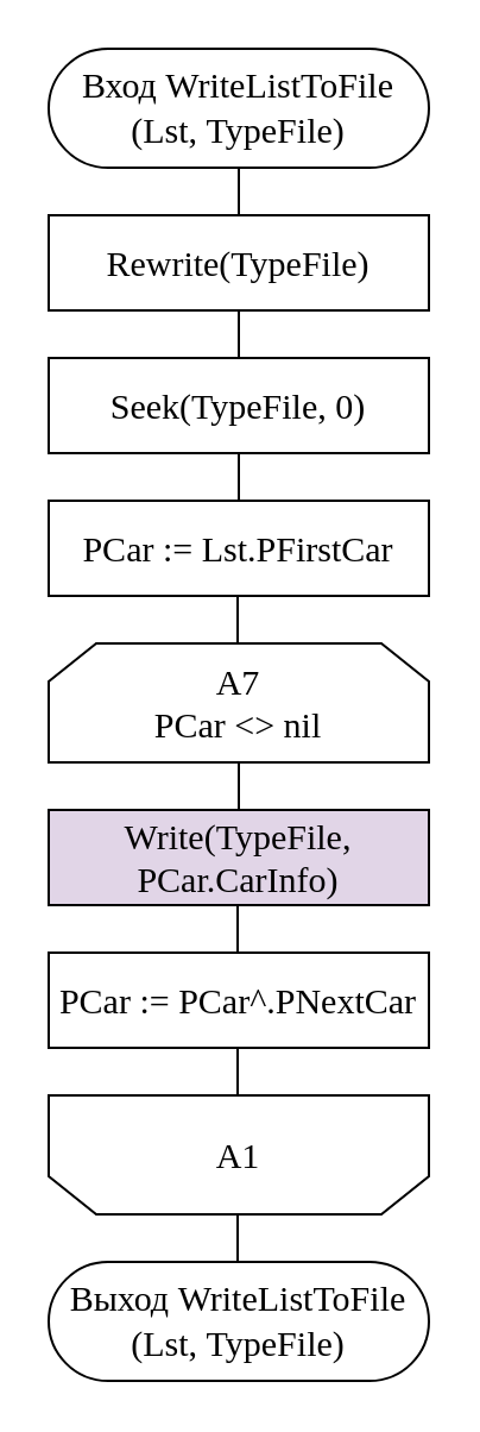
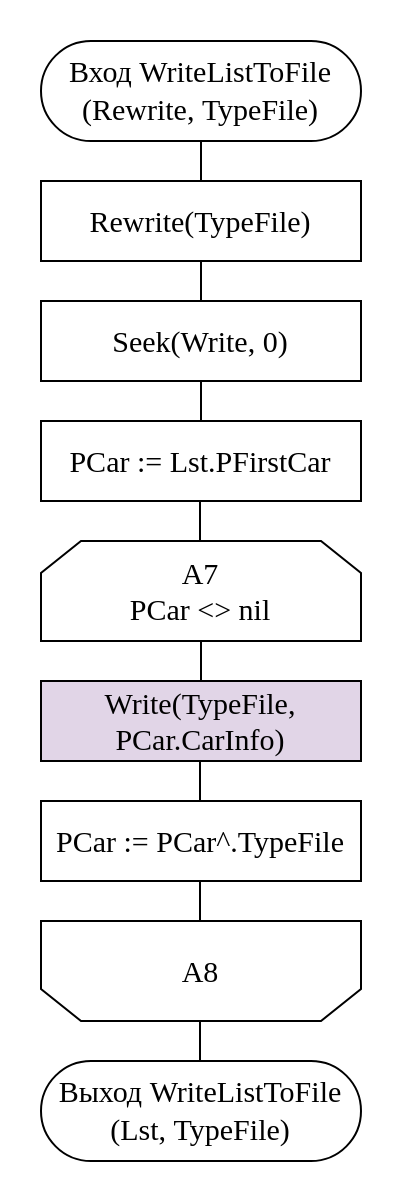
  <mxCell id="0" />
  <mxCell id="1" parent="0" />
- <mxCell id="2" value="Вход&amp;nbsp;&lt;span lang=&quot;EN-US&quot; style=&quot;font-size: 15px; line-height: 115%;&quot;&gt;WriteListToFile&lt;/span&gt;&lt;span style=&quot;font-size: 15px; line-height: 115%;&quot;&gt; &lt;br style=&quot;font-size: 15px;&quot;&gt;(&lt;/span&gt;&lt;span lang=&quot;EN-US&quot; style=&quot;font-size: 15px; line-height: 115%;&quot;&gt;Lst&lt;/span&gt;&lt;span style=&quot;font-size: 15px; line-height: 115%;&quot;&gt;, &lt;/span&gt;&lt;span lang=&quot;EN-US&quot; style=&quot;font-size: 15px; line-height: 115%;&quot;&gt;TypeFile&lt;/span&gt;&lt;span style=&quot;font-size: 15px; line-height: 115%;&quot;&gt;)&lt;/span&gt;" style="rounded=1;whiteSpace=wrap;html=1;fontSize=15;arcSize=50;fontFamily=Times New Roman;" vertex="1" parent="1"><mxGeometry x="20" y="20" width="160" height="50" as="geometry" /></mxCell>
+ <mxCell id="2" value="Вход&amp;nbsp;&lt;span lang=&quot;EN-US&quot; style=&quot;font-size: 15px; line-height: 115%;&quot;&gt;WriteListToFile&lt;/span&gt;&lt;span style=&quot;font-size: 15px; line-height: 115%;&quot;&gt; &lt;br style=&quot;font-size: 15px;&quot;&gt;(&lt;/span&gt;&lt;span lang=&quot;EN-US&quot; style=&quot;font-size: 15px; line-height: 115%;&quot;&gt;Rewrite&lt;/span&gt;&lt;span style=&quot;font-size: 15px; line-height: 115%;&quot;&gt;, &lt;/span&gt;&lt;span lang=&quot;EN-US&quot; style=&quot;font-size: 15px; line-height: 115%;&quot;&gt;TypeFile&lt;/span&gt;&lt;span style=&quot;font-size: 15px; line-height: 115%;&quot;&gt;)&lt;/span&gt;" style="rounded=1;whiteSpace=wrap;html=1;fontSize=15;arcSize=50;fontFamily=Times New Roman;" vertex="1" parent="1"><mxGeometry x="20" y="20" width="160" height="50" as="geometry" /></mxCell>
  <mxCell id="3" value="" style="endArrow=none;html=1;fontFamily=Times New Roman;fontSize=15;rounded=0;" edge="1" parent="1"><mxGeometry width="50" height="50" relative="1" as="geometry"><mxPoint x="100" y="90" as="sourcePoint" /><mxPoint x="100" y="70" as="targetPoint" /></mxGeometry></mxCell>
  <mxCell id="4" value="Rewrite(TypeFile)" style="rounded=0;whiteSpace=wrap;html=1;fontSize=15;fontFamily=Times New Roman;" vertex="1" parent="1"><mxGeometry x="20" y="90" width="160" height="40" as="geometry" /></mxCell>
  <mxCell id="5" value="" style="endArrow=none;html=1;fontFamily=Times New Roman;fontSize=15;rounded=0;" edge="1" parent="1"><mxGeometry width="50" height="50" relative="1" as="geometry"><mxPoint x="99.5" y="270" as="sourcePoint" /><mxPoint x="99.5" y="250" as="targetPoint" /></mxGeometry></mxCell>
  <mxCell id="6" value="Write(TypeFile, PCar.CarInfo)" style="rounded=0;whiteSpace=wrap;html=1;fontSize=15;fontFamily=Times New Roman;fillColor=#e1d5e7;" vertex="1" parent="1"><mxGeometry x="20" y="340" width="160" height="40" as="geometry" /></mxCell>
  <mxCell id="7" value="" style="endArrow=none;html=1;fontFamily=Times New Roman;fontSize=15;rounded=0;" edge="1" parent="1"><mxGeometry width="50" height="50" relative="1" as="geometry"><mxPoint x="99.5" y="460" as="sourcePoint" /><mxPoint x="99.5" y="440" as="targetPoint" /></mxGeometry></mxCell>
  <mxCell id="8" value="" style="endArrow=none;html=1;fontFamily=Times New Roman;fontSize=15;rounded=0;" edge="1" parent="1"><mxGeometry width="50" height="50" relative="1" as="geometry"><mxPoint x="99.5" y="400" as="sourcePoint" /><mxPoint x="99.5" y="380" as="targetPoint" /></mxGeometry></mxCell>
  <mxCell id="9" value="" style="endArrow=none;html=1;fontFamily=Times New Roman;fontSize=15;rounded=0;" edge="1" parent="1"><mxGeometry width="50" height="50" relative="1" as="geometry"><mxPoint x="99.5" y="530" as="sourcePoint" /><mxPoint x="99.5" y="510" as="targetPoint" /></mxGeometry></mxCell>
  <mxCell id="10" value="А7&lt;br style=&quot;font-size: 15px;&quot;&gt;PCar &amp;lt;&amp;gt; nil" style="shape=loopLimit;whiteSpace=wrap;html=1;fontSize=15;rounded=0;fontFamily=Times New Roman;" vertex="1" parent="1"><mxGeometry x="20" y="270" width="160" height="50" as="geometry" /></mxCell>
  <mxCell id="11" value="" style="endArrow=none;html=1;fontFamily=Times New Roman;fontSize=15;rounded=0;" edge="1" parent="1"><mxGeometry width="50" height="50" relative="1" as="geometry"><mxPoint x="100" y="340" as="sourcePoint" /><mxPoint x="100" y="320" as="targetPoint" /></mxGeometry></mxCell>
- <mxCell id="12" value="А1" style="shape=loopLimit;whiteSpace=wrap;html=1;fontSize=15;flipV=1;rounded=0;fontFamily=Times New Roman;" vertex="1" parent="1"><mxGeometry x="20" y="460" width="160" height="50" as="geometry" /></mxCell>
+ <mxCell id="12" value="А8" style="shape=loopLimit;whiteSpace=wrap;html=1;fontSize=15;flipV=1;rounded=0;fontFamily=Times New Roman;" vertex="1" parent="1"><mxGeometry x="20" y="460" width="160" height="50" as="geometry" /></mxCell>
  <mxCell id="13" value="" style="endArrow=none;html=1;fontFamily=Times New Roman;fontSize=15;rounded=0;" edge="1" parent="1"><mxGeometry width="50" height="50" relative="1" as="geometry"><mxPoint x="100" y="150" as="sourcePoint" /><mxPoint x="100" y="130" as="targetPoint" /></mxGeometry></mxCell>
- <mxCell id="14" value="Seek(TypeFile, 0)" style="rounded=0;whiteSpace=wrap;html=1;fontSize=15;fontFamily=Times New Roman;" vertex="1" parent="1"><mxGeometry x="20" y="150" width="160" height="40" as="geometry" /></mxCell>
+ <mxCell id="14" value="Seek(Write, 0)" style="rounded=0;whiteSpace=wrap;html=1;fontSize=15;fontFamily=Times New Roman;" vertex="1" parent="1"><mxGeometry x="20" y="150" width="160" height="40" as="geometry" /></mxCell>
  <mxCell id="15" value="" style="endArrow=none;html=1;fontFamily=Times New Roman;fontSize=15;rounded=0;" edge="1" parent="1"><mxGeometry width="50" height="50" relative="1" as="geometry"><mxPoint x="100" y="210" as="sourcePoint" /><mxPoint x="100" y="190" as="targetPoint" /></mxGeometry></mxCell>
  <mxCell id="16" value="PCar := Lst.PFirstCar" style="rounded=0;whiteSpace=wrap;html=1;fontSize=15;fontFamily=Times New Roman;" vertex="1" parent="1"><mxGeometry x="20" y="210" width="160" height="40" as="geometry" /></mxCell>
  <mxCell id="17" value="Выход&amp;nbsp;&lt;span lang=&quot;EN-US&quot; style=&quot;font-size: 15px; line-height: 115%;&quot;&gt;WriteListToFile&lt;/span&gt;&lt;span style=&quot;font-size: 15px; line-height: 115%;&quot;&gt; &lt;br style=&quot;font-size: 15px;&quot;&gt;(&lt;/span&gt;&lt;span lang=&quot;EN-US&quot; style=&quot;font-size: 15px; line-height: 115%;&quot;&gt;Lst&lt;/span&gt;&lt;span style=&quot;font-size: 15px; line-height: 115%;&quot;&gt;, &lt;/span&gt;&lt;span lang=&quot;EN-US&quot; style=&quot;font-size: 15px; line-height: 115%;&quot;&gt;TypeFile&lt;/span&gt;&lt;span style=&quot;font-size: 15px; line-height: 115%;&quot;&gt;)&lt;/span&gt;" style="rounded=1;whiteSpace=wrap;html=1;fontSize=15;arcSize=50;fontFamily=Times New Roman;" vertex="1" parent="1"><mxGeometry x="20" y="530" width="160" height="50" as="geometry" /></mxCell>
- <mxCell id="18" value="PCar := PCar^.PNextCar" style="rounded=0;whiteSpace=wrap;html=1;fontSize=15;fontFamily=Times New Roman;" vertex="1" parent="1"><mxGeometry x="20" y="400" width="160" height="40" as="geometry" /></mxCell>
+ <mxCell id="18" value="PCar := PCar^.TypeFile" style="rounded=0;whiteSpace=wrap;html=1;fontSize=15;fontFamily=Times New Roman;" vertex="1" parent="1"><mxGeometry x="20" y="400" width="160" height="40" as="geometry" /></mxCell>
